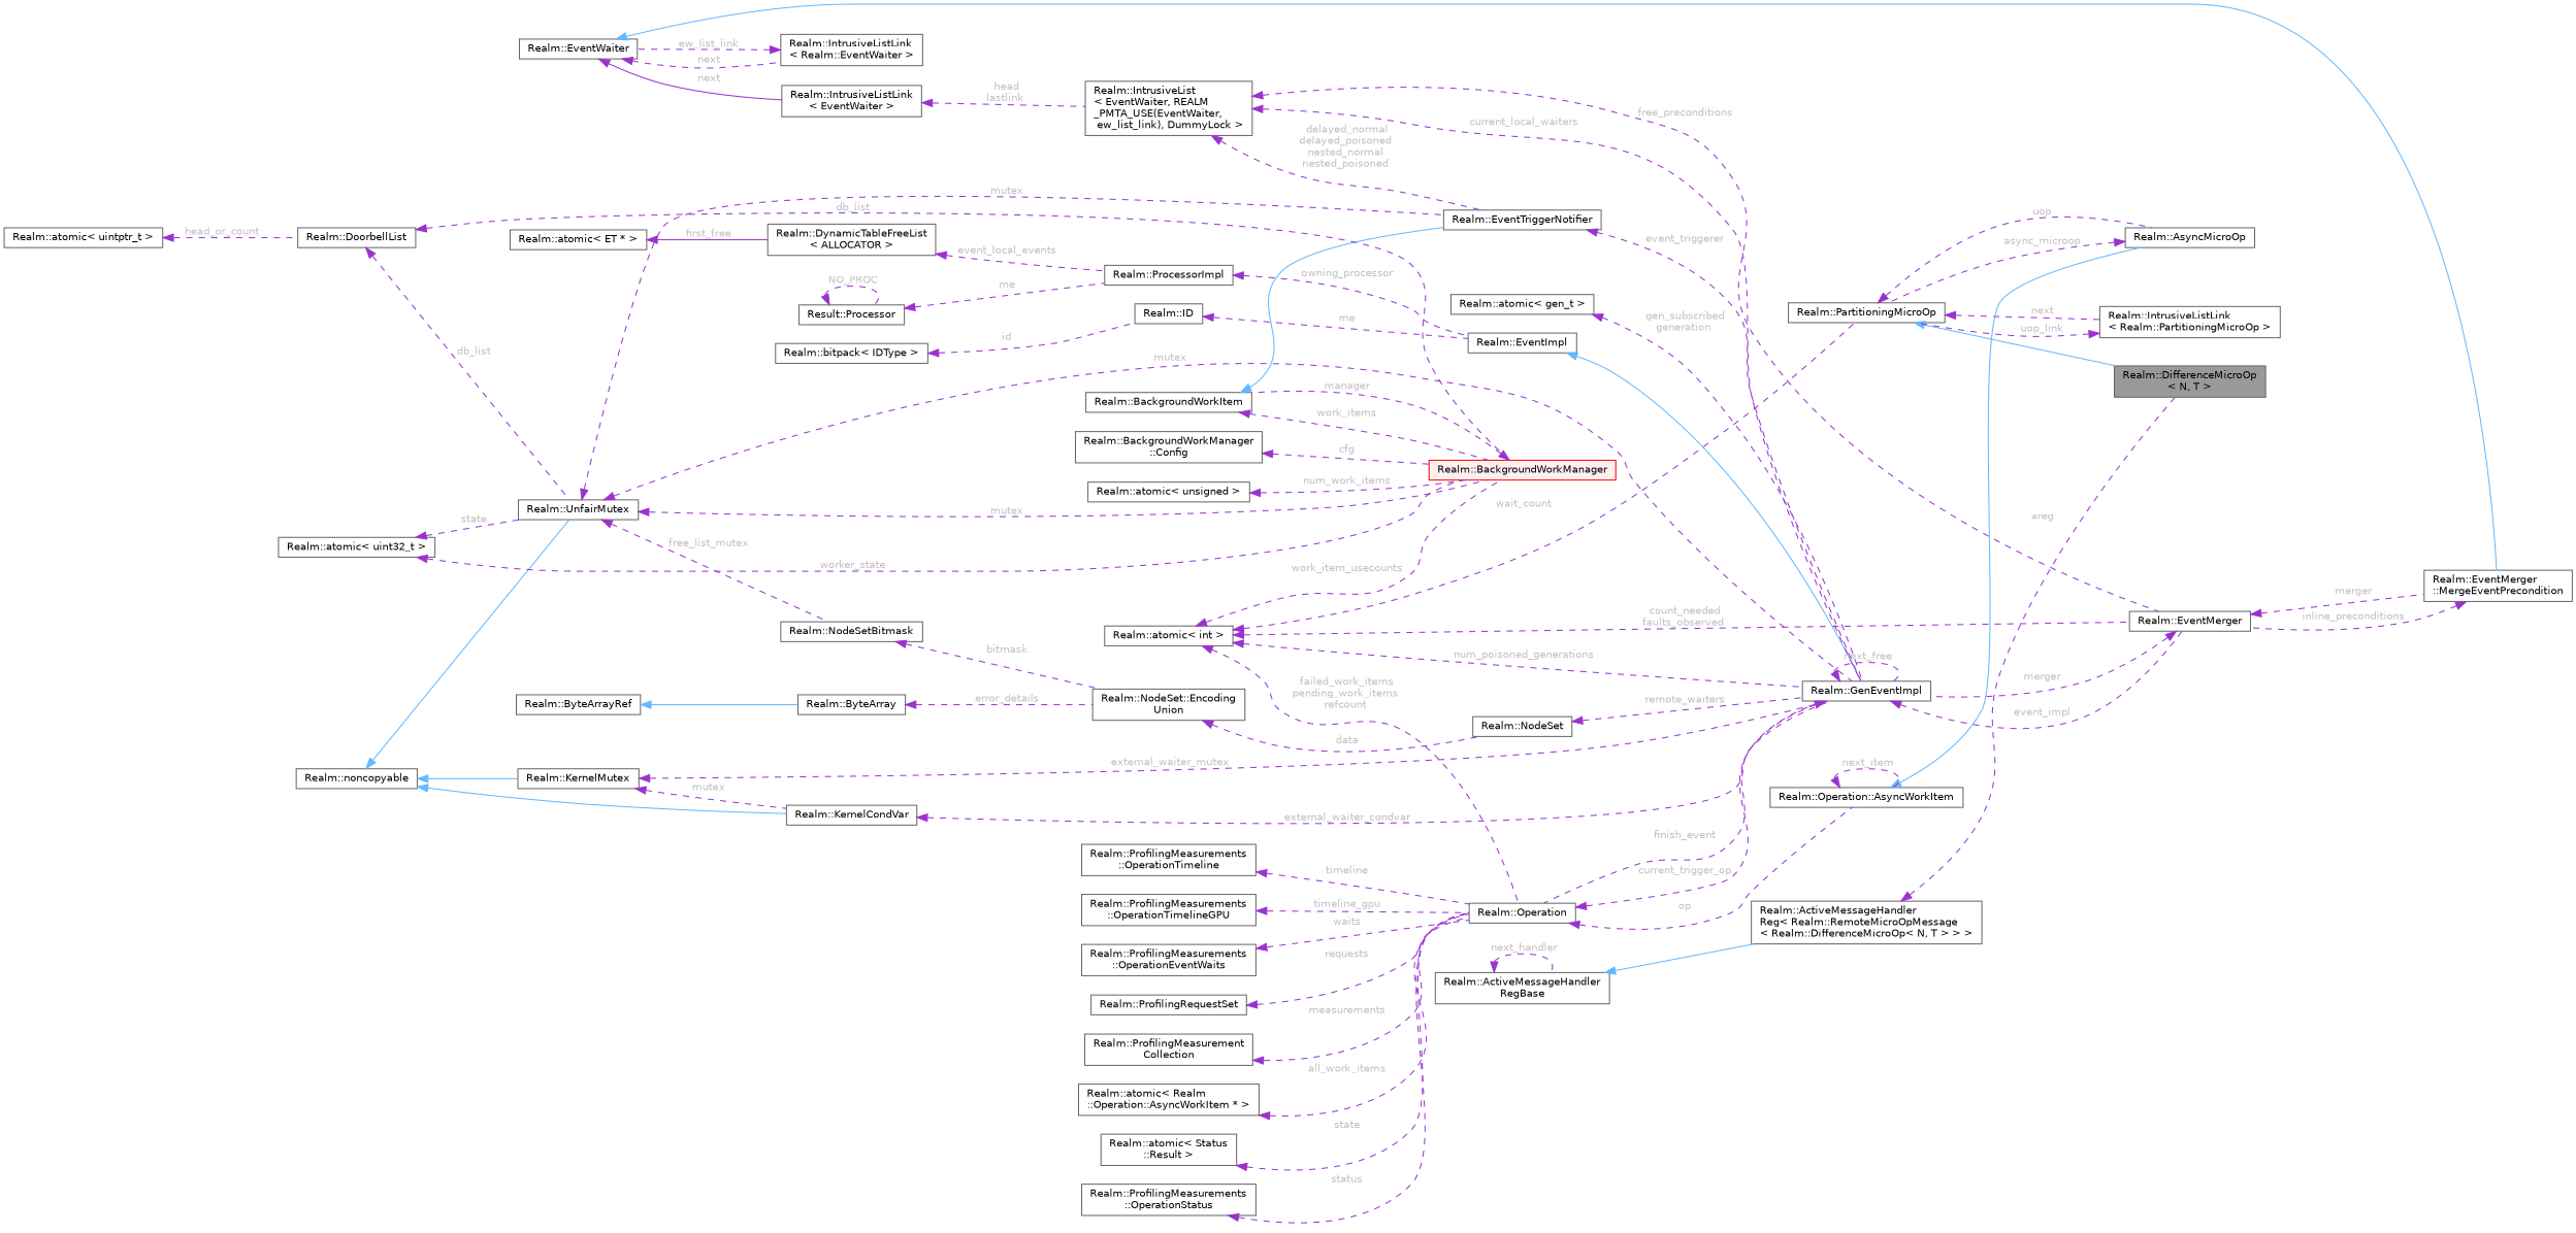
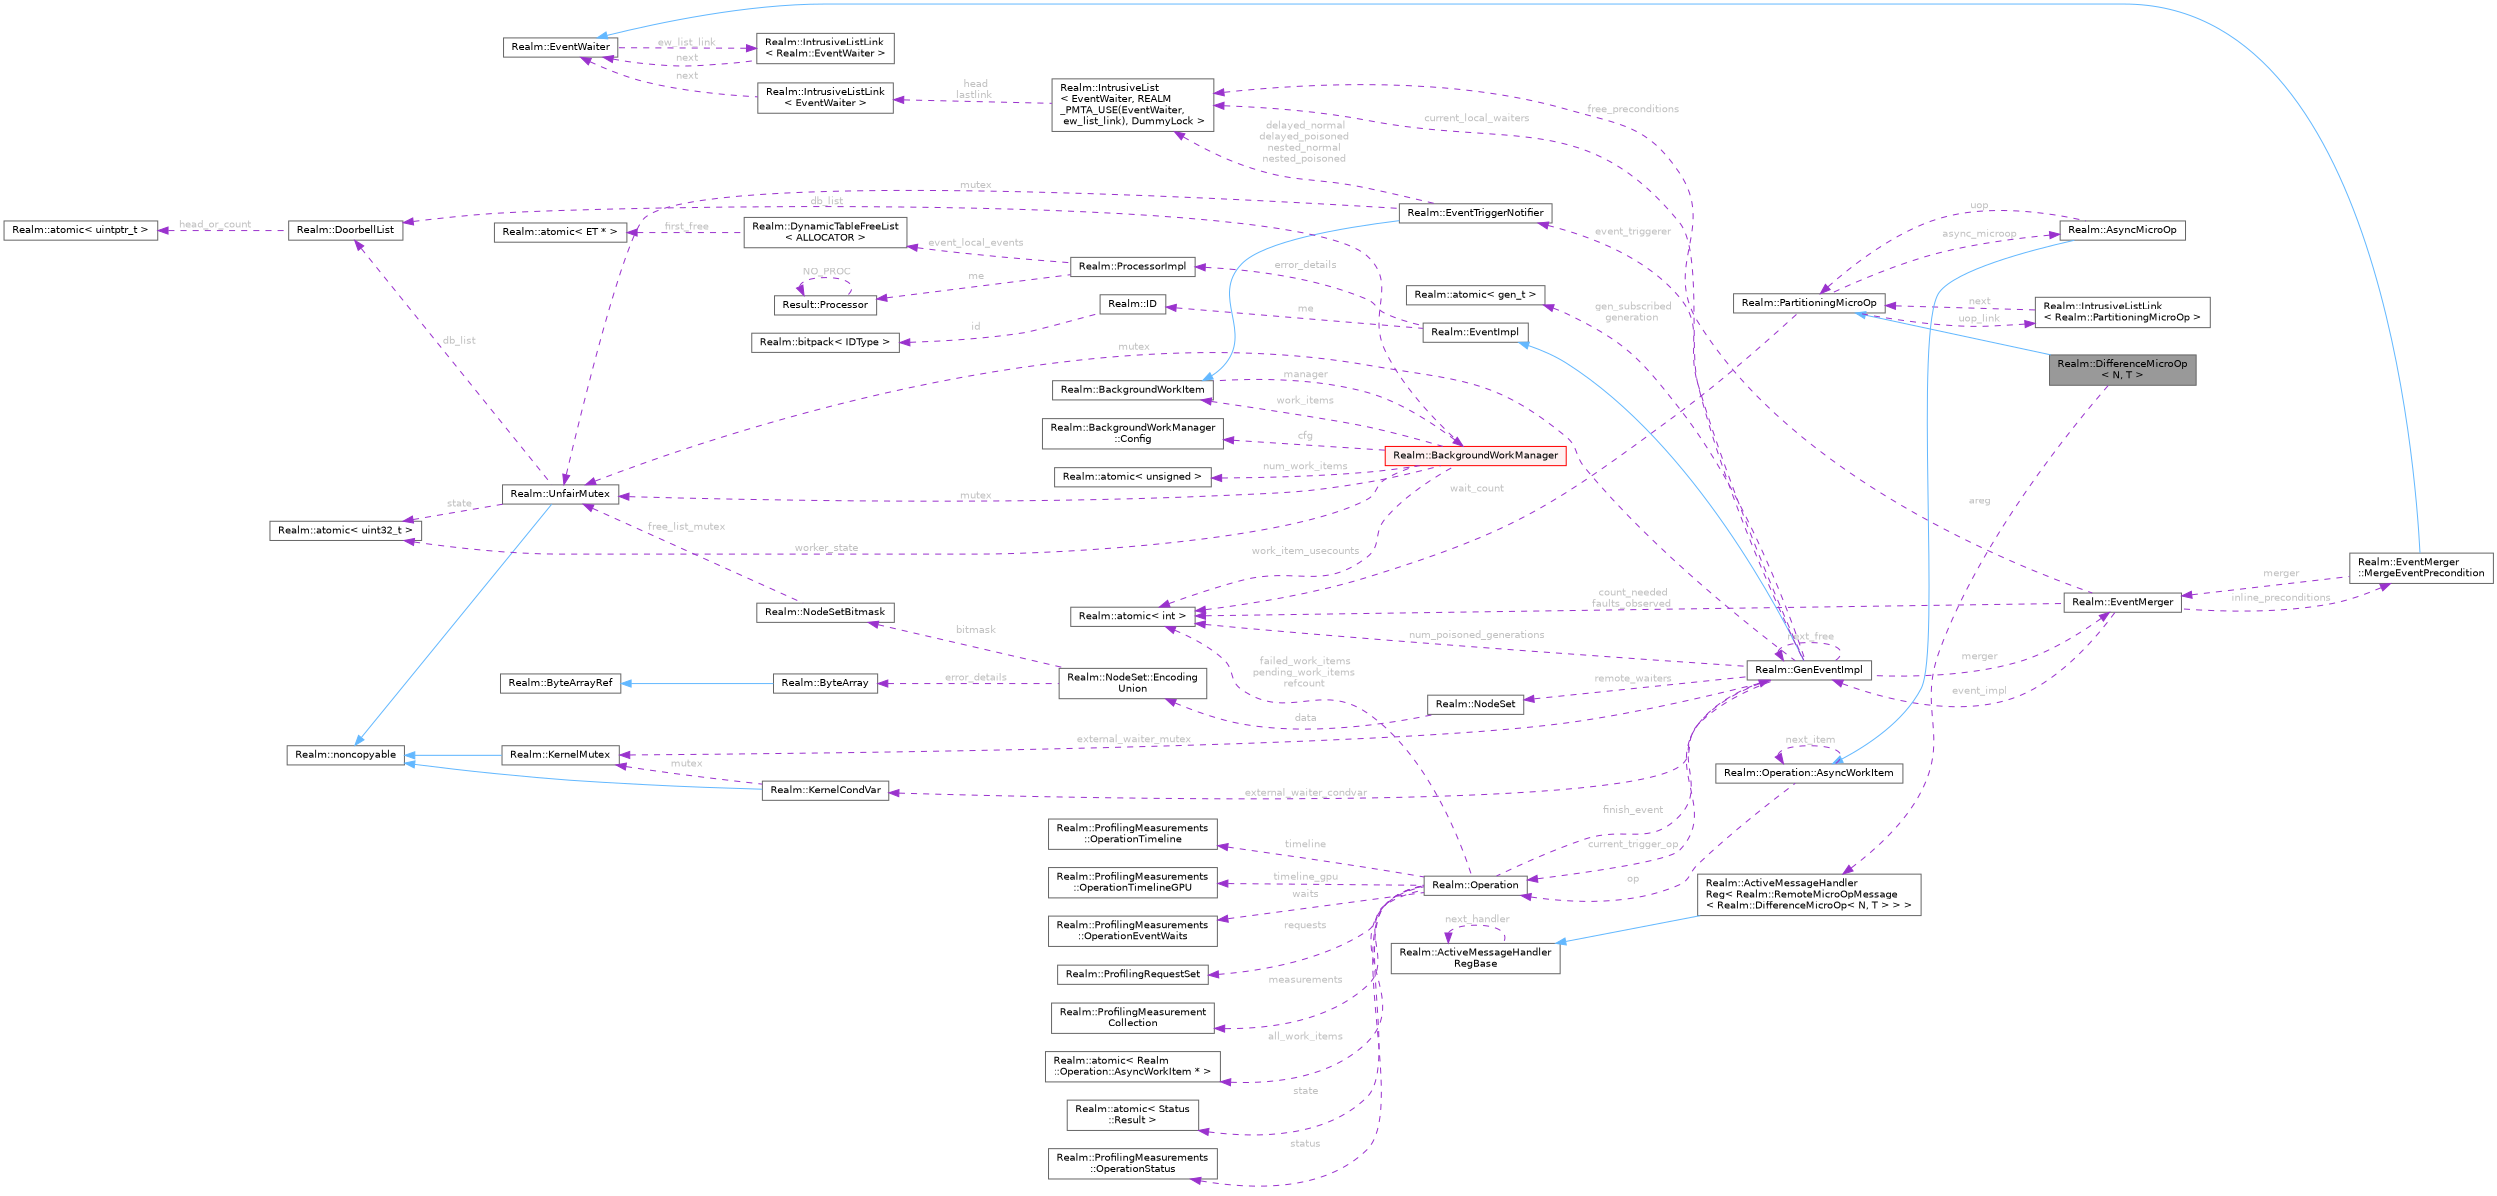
  digraph {
    rankdir=LR
    node [color=gray40 fillcolor=white fontname=Helvetica fontsize=10 shape=box style=filled]
    edge [color=darkorchid3 dir=back fontname=Helvetica fontsize=10 labelfontname=Helvetica labelfontsize=10 style=dashed fontcolor=grey]
    n1 [fillcolor=grey60 fontcolor=black height=0.2 label="Realm::DifferenceMicroOp\l\< N, T \>" width=0.4]
    n2 [height=0.2 label="Realm::PartitioningMicroOp" width=0.4]
    n3 [height=0.2 label="Realm::IntrusiveListLink\l\< Realm::PartitioningMicroOp \>" width=0.4]
    n4 [height=0.2 label="Realm::AsyncMicroOp" width=0.4]
    n5 [height=0.2 label="Realm::atomic\< int \>" width=0.4]
    n6 [height=0.2 label="Realm::Operation" width=0.4]
    n7 [height=0.2 label="Realm::GenEventImpl" width=0.4]
    n8 [height=0.2 label="Realm::EventMerger" width=0.4]
    n9 [color=red fillcolor="#FFF0F0" height=0.2 label="Realm::BackgroundWorkManager" width=0.4]
    n10 [height=0.2 label="Realm::Operation::AsyncWorkItem" width=0.4]
    n11 [height=0.2 label="Realm::EventMerger\l::MergeEventPrecondition" width=0.4]
    n12 [height=0.2 label="Realm::BackgroundWorkItem" width=0.4]
    n13 [height=0.2 label="Realm::EventImpl" width=0.4]
    n14 [height=0.2 label="Realm::ID" width=0.4]
    n15 [height=0.2 label="Realm::bitpack\< IDType \>" width=0.4]
    n16 [height=0.2 label="Realm::ProcessorImpl" width=0.4]
    n17 [height=0.2 label="Realm::DynamicTableFreeList\l\< ALLOCATOR \>" width=0.4]
    n18 [height=0.2 label="Realm::atomic\< ET * \>" width=0.4]
    n19 [height=0.2 label="Result::Processor" width=0.4]
    n20 [height=0.2 label="Realm::atomic\< gen_t \>" width=0.4]
    n21 [height=0.2 label="Realm::EventWaiter" width=0.4]
    n22 [height=0.2 label="Realm::IntrusiveListLink\l\< Realm::EventWaiter \>" width=0.4]
    n23 [height=0.2 label="Realm::IntrusiveListLink\l\< EventWaiter \>" width=0.4]
    n24 [height=0.2 label="Realm::IntrusiveList\l\< EventWaiter, REALM\l_PMTA_USE(EventWaiter,\l ew_list_link), DummyLock \>" width=0.4]
    n25 [height=0.2 label="Realm::EventTriggerNotifier" width=0.4]
    n26 [height=0.2 label="Realm::BackgroundWorkManager\l::Config" width=0.4]
    n27 [height=0.2 label="Realm::UnfairMutex" width=0.4]
    n28 [height=0.2 label="Realm::NodeSetBitmask" width=0.4]
    n29 [height=0.2 label="Realm::NodeSet::Encoding\lUnion" width=0.4]
    n30 [height=0.2 label="Realm::noncopyable" width=0.4]
    n31 [height=0.2 label="Realm::KernelMutex" width=0.4]
    n32 [height=0.2 label="Realm::KernelCondVar" width=0.4]
    n33 [height=0.2 label="Realm::atomic\< uint32_t \>" width=0.4]
    n34 [height=0.2 label="Realm::DoorbellList" width=0.4]
    n35 [height=0.2 label="Realm::atomic\< uintptr_t \>" width=0.4]
    n36 [height=0.2 label="Realm::atomic\< unsigned \>" width=0.4]
    n37 [height=0.2 label="Realm::NodeSet" width=0.4]
    n38 [height=0.2 label="Realm::atomic\< Status\l::Result \>" width=0.4]
    n39 [height=0.2 label="Realm::ProfilingMeasurements\l::OperationStatus" width=0.4]
    n40 [height=0.2 label="Realm::ByteArray" width=0.4]
    n41 [height=0.2 label="Realm::ByteArrayRef" width=0.4]
    n42 [height=0.2 label="Realm::ProfilingMeasurements\l::OperationTimeline" width=0.4]
    n43 [height=0.2 label="Realm::ProfilingMeasurements\l::OperationTimelineGPU" width=0.4]
    n44 [height=0.2 label="Realm::ProfilingMeasurements\l::OperationEventWaits" width=0.4]
    n45 [height=0.2 label="Realm::ProfilingRequestSet" width=0.4]
    n46 [height=0.2 label="Realm::ProfilingMeasurement\lCollection" width=0.4]
    n47 [height=0.2 label="Realm::atomic\< Realm\l::Operation::AsyncWorkItem * \>" width=0.4]
    n48 [height=0.2 label="Realm::ActiveMessageHandler\lReg\< Realm::RemoteMicroOpMessage\l\< Realm::DifferenceMicroOp\< N, T \> \> \>" width=0.4]
    n49 [height=0.2 label="Realm::ActiveMessageHandler\lRegBase" width=0.4]
    n2 -> n1 [color=steelblue1 style=solid fontcolor=""]
    n2 -> n3 [label=" next"]
    n2 -> n4 [label=" uop"]
    n3 -> n2 [label=" uop_link"]
    n4 -> n2 [label=" async_microop"]
    n5 -> n2 [label=" wait_count"]
    n5 -> n6 [label=" failed_work_items\npending_work_items\nrefcount"]
    n5 -> n7 [label=" num_poisoned_generations"]
    n5 -> n8 [label=" count_needed\nfaults_observed"]
    n5 -> n9 [label=" work_item_usecounts"]
    n6 -> n7 [label=" current_trigger_op"]
    n6 -> n10 [label=" op"]
    n7 -> n6 [label=" finish_event"]
    n7 -> n7 [label=" next_free"]
    n7 -> n8 [label=" event_impl"]
    n8 -> n7 [label=" merger"]
    n8 -> n11 [label=" merger"]
    n9 -> n12 [label=" manager"]
    n10 -> n4 [color=steelblue1 style=solid fontcolor=""]
    n10 -> n10 [label=" next_item"]
    n11 -> n8 [label=" inline_preconditions"]
    n12 -> n9 [label=" work_items"]
    n12 -> n25 [color=steelblue1 style=solid fontcolor=""]
    n13 -> n7 [color=steelblue1 style=solid fontcolor=""]
    n14 -> n13 [label=" me"]
    n15 -> n14 [label=" id"]
-   n16 -> n13 [label=" owning_processor"]
+   n16 -> n13 [label=" error_details"]
    n17 -> n16 [label=" event_local_events"]
-   n18 -> n17 [label=" first_free" style=solid]
+   n18 -> n17 [label=" first_free"]
    n19 -> n16 [label=" me"]
    n19 -> n19 [label=" NO_PROC"]
    n20 -> n7 [label=" gen_subscribed\ngeneration"]
    n21 -> n11 [color=steelblue1 style=solid fontcolor=""]
    n21 -> n22 [label=" next"]
-   n21 -> n23 [label=" next" style=solid]
+   n21 -> n23 [label=" next"]
    n22 -> n21 [label=" ew_list_link"]
    n23 -> n24 [label=" head\nlastlink"]
    n24 -> n7 [label=" current_local_waiters"]
    n24 -> n8 [label=" free_preconditions"]
    n24 -> n25 [label=" delayed_normal\ndelayed_poisoned\nnested_normal\nnested_poisoned"]
    n25 -> n7 [label=" event_triggerer"]
    n26 -> n9 [label=" cfg"]
    n27 -> n7 [label=" mutex"]
    n27 -> n9 [label=" mutex"]
    n27 -> n25 [label=" mutex"]
    n27 -> n28 [label=" free_list_mutex"]
    n28 -> n29 [label=" bitmask"]
    n29 -> n37 [label=" data"]
    n30 -> n27 [color=steelblue1 style=solid fontcolor=""]
    n30 -> n31 [color=steelblue1 style=solid fontcolor=""]
    n30 -> n32 [color=steelblue1 style=solid fontcolor=""]
    n31 -> n7 [label=" external_waiter_mutex"]
    n31 -> n32 [label=" mutex"]
    n32 -> n7 [label=" external_waiter_condvar"]
    n33 -> n9 [label=" worker_state"]
    n33 -> n27 [label=" state"]
    n34 -> n9 [label=" db_list"]
    n34 -> n27 [label=" db_list"]
    n35 -> n34 [label=" head_or_count"]
    n36 -> n9 [label=" num_work_items"]
    n37 -> n7 [label=" remote_waiters"]
    n38 -> n6 [label=" state"]
    n39 -> n6 [label=" status"]
    n40 -> n29 [label=" error_details"]
    n41 -> n40 [color=steelblue1 style=solid fontcolor=""]
    n42 -> n6 [label=" timeline"]
    n43 -> n6 [label=" timeline_gpu"]
    n44 -> n6 [label=" waits"]
    n45 -> n6 [label=" requests"]
    n46 -> n6 [label=" measurements"]
    n47 -> n6 [label=" all_work_items"]
    n48 -> n1 [label=" areg"]
    n49 -> n48 [color=steelblue1 style=solid fontcolor=""]
    n49 -> n49 [label=" next_handler"]
  }
